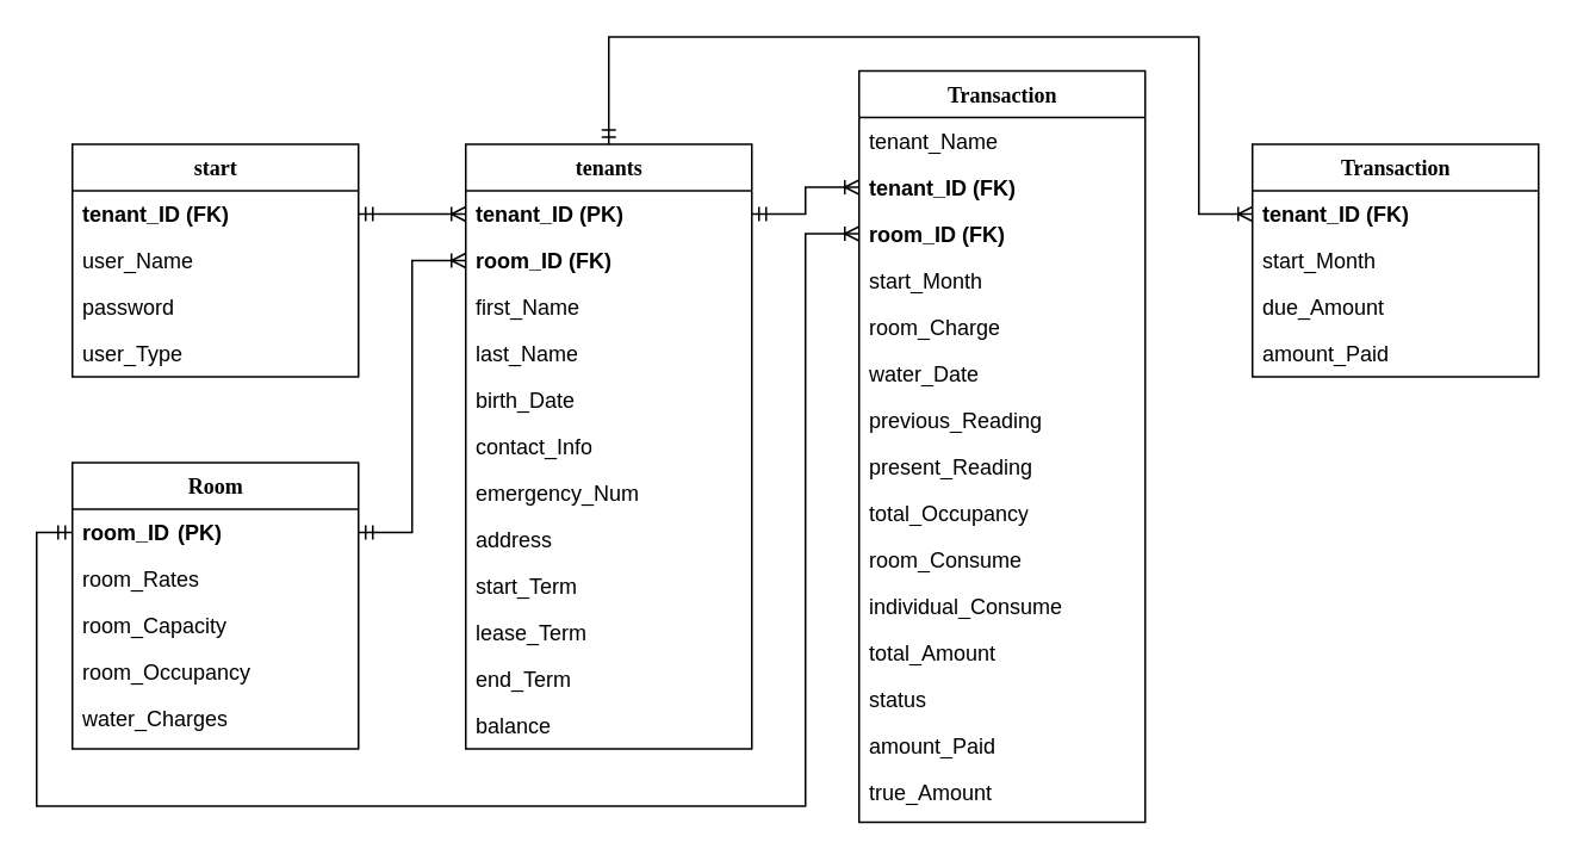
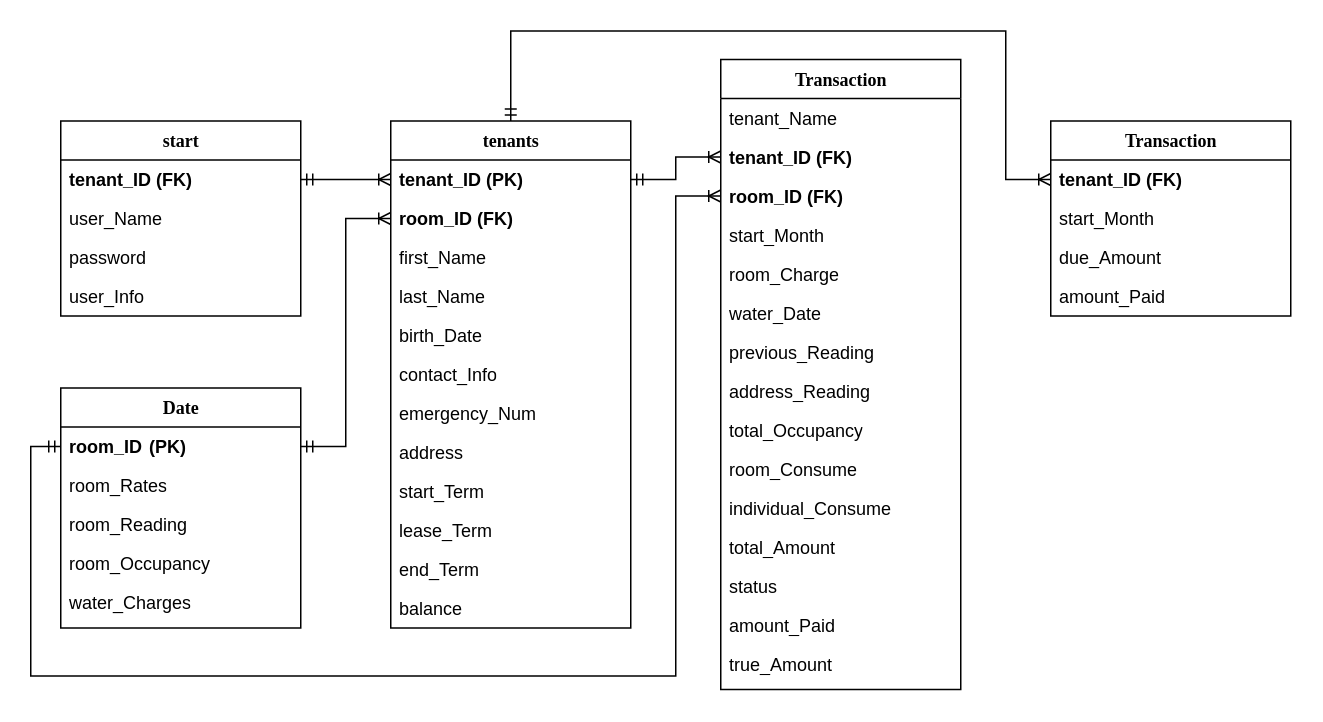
  <mxCell id="0" />
  <mxCell id="1" parent="0" />
  <mxCell id="2" value="start" style="swimlane;html=1;fontStyle=1;align=center;verticalAlign=top;childLayout=stackLayout;horizontal=1;startSize=26;horizontalStack=0;resizeParent=1;resizeLast=0;collapsible=1;marginBottom=0;swimlaneFillColor=#ffffff;rounded=0;shadow=0;comic=0;labelBackgroundColor=none;strokeWidth=1;fillColor=none;fontFamily=Verdana;fontSize=12" parent="1" vertex="1"><mxGeometry x="40" y="80" width="160" height="130" as="geometry" /></mxCell>
  <mxCell id="3" value="tenant_ID (FK)" style="text;html=1;strokeColor=none;fillColor=none;align=left;verticalAlign=top;spacingLeft=4;spacingRight=4;whiteSpace=wrap;overflow=hidden;rotatable=0;points=[[0,0.5],[1,0.5]];portConstraint=eastwest;fontStyle=1" parent="2" vertex="1"><mxGeometry y="26" width="160" height="26" as="geometry" /></mxCell>
  <mxCell id="4" value="user_Name" style="text;html=1;strokeColor=none;fillColor=none;align=left;verticalAlign=top;spacingLeft=4;spacingRight=4;whiteSpace=wrap;overflow=hidden;rotatable=0;points=[[0,0.5],[1,0.5]];portConstraint=eastwest;" parent="2" vertex="1"><mxGeometry y="52" width="160" height="26" as="geometry" /></mxCell>
  <mxCell id="5" value="password" style="text;html=1;strokeColor=none;fillColor=none;align=left;verticalAlign=top;spacingLeft=4;spacingRight=4;whiteSpace=wrap;overflow=hidden;rotatable=0;points=[[0,0.5],[1,0.5]];portConstraint=eastwest;" parent="2" vertex="1"><mxGeometry y="78" width="160" height="26" as="geometry" /></mxCell>
- <mxCell id="6" value="user_Type" style="text;html=1;strokeColor=none;fillColor=none;align=left;verticalAlign=top;spacingLeft=4;spacingRight=4;whiteSpace=wrap;overflow=hidden;rotatable=0;points=[[0,0.5],[1,0.5]];portConstraint=eastwest;" parent="2" vertex="1"><mxGeometry y="104" width="160" height="26" as="geometry" /></mxCell>
+ <mxCell id="6" value="user_Info" style="text;html=1;strokeColor=none;fillColor=none;align=left;verticalAlign=top;spacingLeft=4;spacingRight=4;whiteSpace=wrap;overflow=hidden;rotatable=0;points=[[0,0.5],[1,0.5]];portConstraint=eastwest;" parent="2" vertex="1"><mxGeometry y="104" width="160" height="26" as="geometry" /></mxCell>
  <mxCell id="7" style="edgeStyle=orthogonalEdgeStyle;rounded=0;orthogonalLoop=1;jettySize=auto;html=1;exitX=0.5;exitY=0;exitDx=0;exitDy=0;entryX=0;entryY=0.5;entryDx=0;entryDy=0;startArrow=ERmandOne;startFill=0;endArrow=ERoneToMany;endFill=0;" edge="1" parent="1" source="8" target="48"><mxGeometry relative="1" as="geometry"><Array as="points"><mxPoint x="340" y="20" /><mxPoint x="670" y="20" /><mxPoint x="670" y="119" /></Array></mxGeometry></mxCell>
  <mxCell id="8" value="tenants" style="swimlane;html=1;fontStyle=1;align=center;verticalAlign=top;childLayout=stackLayout;horizontal=1;startSize=26;horizontalStack=0;resizeParent=1;resizeLast=0;collapsible=1;marginBottom=0;swimlaneFillColor=#ffffff;rounded=0;shadow=0;comic=0;labelBackgroundColor=none;strokeWidth=1;fillColor=none;fontFamily=Verdana;fontSize=12" parent="1" vertex="1"><mxGeometry x="260" y="80" width="160" height="338" as="geometry"><mxRectangle x="430" y="83" width="90" height="30" as="alternateBounds" /></mxGeometry></mxCell>
  <mxCell id="9" value="tenant_ID (PK)" style="text;html=1;strokeColor=none;fillColor=none;align=left;verticalAlign=top;spacingLeft=4;spacingRight=4;whiteSpace=wrap;overflow=hidden;rotatable=0;points=[[0,0.5],[1,0.5]];portConstraint=eastwest;fontStyle=1" parent="8" vertex="1"><mxGeometry y="26" width="160" height="26" as="geometry" /></mxCell>
  <mxCell id="10" value="room_ID (FK)" style="text;html=1;strokeColor=none;fillColor=none;align=left;verticalAlign=top;spacingLeft=4;spacingRight=4;whiteSpace=wrap;overflow=hidden;rotatable=0;points=[[0,0.5],[1,0.5]];portConstraint=eastwest;fontStyle=1" parent="8" vertex="1"><mxGeometry y="52" width="160" height="26" as="geometry" /></mxCell>
  <mxCell id="11" value="first_Name" style="text;html=1;strokeColor=none;fillColor=none;align=left;verticalAlign=top;spacingLeft=4;spacingRight=4;whiteSpace=wrap;overflow=hidden;rotatable=0;points=[[0,0.5],[1,0.5]];portConstraint=eastwest;" parent="8" vertex="1"><mxGeometry y="78" width="160" height="26" as="geometry" /></mxCell>
  <mxCell id="12" value="last_Name" style="text;html=1;strokeColor=none;fillColor=none;align=left;verticalAlign=top;spacingLeft=4;spacingRight=4;whiteSpace=wrap;overflow=hidden;rotatable=0;points=[[0,0.5],[1,0.5]];portConstraint=eastwest;" parent="8" vertex="1"><mxGeometry y="104" width="160" height="26" as="geometry" /></mxCell>
  <mxCell id="13" value="birth_Date" style="text;html=1;strokeColor=none;fillColor=none;align=left;verticalAlign=top;spacingLeft=4;spacingRight=4;whiteSpace=wrap;overflow=hidden;rotatable=0;points=[[0,0.5],[1,0.5]];portConstraint=eastwest;" parent="8" vertex="1"><mxGeometry y="130" width="160" height="26" as="geometry" /></mxCell>
  <mxCell id="14" value="contact_Info" style="text;html=1;strokeColor=none;fillColor=none;align=left;verticalAlign=top;spacingLeft=4;spacingRight=4;whiteSpace=wrap;overflow=hidden;rotatable=0;points=[[0,0.5],[1,0.5]];portConstraint=eastwest;" parent="8" vertex="1"><mxGeometry y="156" width="160" height="26" as="geometry" /></mxCell>
  <mxCell id="15" value="emergency_Num" style="text;html=1;strokeColor=none;fillColor=none;align=left;verticalAlign=top;spacingLeft=4;spacingRight=4;whiteSpace=wrap;overflow=hidden;rotatable=0;points=[[0,0.5],[1,0.5]];portConstraint=eastwest;" parent="8" vertex="1"><mxGeometry y="182" width="160" height="26" as="geometry" /></mxCell>
  <mxCell id="16" value="address" style="text;html=1;strokeColor=none;fillColor=none;align=left;verticalAlign=top;spacingLeft=4;spacingRight=4;whiteSpace=wrap;overflow=hidden;rotatable=0;points=[[0,0.5],[1,0.5]];portConstraint=eastwest;" parent="8" vertex="1"><mxGeometry y="208" width="160" height="26" as="geometry" /></mxCell>
  <mxCell id="17" value="&lt;span style=&quot;font-weight: 400;&quot;&gt;start_Term&lt;/span&gt;" style="text;html=1;strokeColor=none;fillColor=none;align=left;verticalAlign=top;spacingLeft=4;spacingRight=4;whiteSpace=wrap;overflow=hidden;rotatable=0;points=[[0,0.5],[1,0.5]];portConstraint=eastwest;fontStyle=1" parent="8" vertex="1"><mxGeometry y="234" width="160" height="26" as="geometry" /></mxCell>
  <mxCell id="18" value="&lt;span style=&quot;font-weight: 400;&quot;&gt;lease_Term&lt;/span&gt;" style="text;html=1;strokeColor=none;fillColor=none;align=left;verticalAlign=top;spacingLeft=4;spacingRight=4;whiteSpace=wrap;overflow=hidden;rotatable=0;points=[[0,0.5],[1,0.5]];portConstraint=eastwest;fontStyle=1" parent="8" vertex="1"><mxGeometry y="260" width="160" height="26" as="geometry" /></mxCell>
  <mxCell id="19" value="&lt;span style=&quot;font-weight: 400;&quot;&gt;end_Term&lt;/span&gt;" style="text;html=1;strokeColor=none;fillColor=none;align=left;verticalAlign=top;spacingLeft=4;spacingRight=4;whiteSpace=wrap;overflow=hidden;rotatable=0;points=[[0,0.5],[1,0.5]];portConstraint=eastwest;fontStyle=1" parent="8" vertex="1"><mxGeometry y="286" width="160" height="26" as="geometry" /></mxCell>
  <mxCell id="20" value="&lt;span style=&quot;font-weight: 400;&quot;&gt;balance&lt;/span&gt;" style="text;html=1;strokeColor=none;fillColor=none;align=left;verticalAlign=top;spacingLeft=4;spacingRight=4;whiteSpace=wrap;overflow=hidden;rotatable=0;points=[[0,0.5],[1,0.5]];portConstraint=eastwest;fontStyle=1" vertex="1" parent="8"><mxGeometry y="312" width="160" height="26" as="geometry" /></mxCell>
- <mxCell id="21" value="Room" style="swimlane;html=1;fontStyle=1;align=center;verticalAlign=top;childLayout=stackLayout;horizontal=1;startSize=26;horizontalStack=0;resizeParent=1;resizeLast=0;collapsible=1;marginBottom=0;swimlaneFillColor=#ffffff;rounded=0;shadow=0;comic=0;labelBackgroundColor=none;strokeWidth=1;fillColor=none;fontFamily=Verdana;fontSize=12" parent="1" vertex="1"><mxGeometry x="40" y="258" width="160" height="160" as="geometry" /></mxCell>
+ <mxCell id="21" value="Date" style="swimlane;html=1;fontStyle=1;align=center;verticalAlign=top;childLayout=stackLayout;horizontal=1;startSize=26;horizontalStack=0;resizeParent=1;resizeLast=0;collapsible=1;marginBottom=0;swimlaneFillColor=#ffffff;rounded=0;shadow=0;comic=0;labelBackgroundColor=none;strokeWidth=1;fillColor=none;fontFamily=Verdana;fontSize=12" parent="1" vertex="1"><mxGeometry x="40" y="258" width="160" height="160" as="geometry" /></mxCell>
  <mxCell id="22" value="room_ID&lt;span style=&quot;white-space: pre;&quot;&gt;&#09;&lt;/span&gt;(PK)" style="text;html=1;strokeColor=none;fillColor=none;align=left;verticalAlign=top;spacingLeft=4;spacingRight=4;whiteSpace=wrap;overflow=hidden;rotatable=0;points=[[0,0.5],[1,0.5]];portConstraint=eastwest;fontStyle=1" parent="21" vertex="1"><mxGeometry y="26" width="160" height="26" as="geometry" /></mxCell>
  <mxCell id="23" value="room_Rates" style="text;html=1;strokeColor=none;fillColor=none;align=left;verticalAlign=top;spacingLeft=4;spacingRight=4;whiteSpace=wrap;overflow=hidden;rotatable=0;points=[[0,0.5],[1,0.5]];portConstraint=eastwest;" parent="21" vertex="1"><mxGeometry y="52" width="160" height="26" as="geometry" /></mxCell>
- <mxCell id="24" value="room_Capacity" style="text;html=1;strokeColor=none;fillColor=none;align=left;verticalAlign=top;spacingLeft=4;spacingRight=4;whiteSpace=wrap;overflow=hidden;rotatable=0;points=[[0,0.5],[1,0.5]];portConstraint=eastwest;" parent="21" vertex="1"><mxGeometry y="78" width="160" height="26" as="geometry" /></mxCell>
+ <mxCell id="24" value="room_Reading" style="text;html=1;strokeColor=none;fillColor=none;align=left;verticalAlign=top;spacingLeft=4;spacingRight=4;whiteSpace=wrap;overflow=hidden;rotatable=0;points=[[0,0.5],[1,0.5]];portConstraint=eastwest;" parent="21" vertex="1"><mxGeometry y="78" width="160" height="26" as="geometry" /></mxCell>
  <mxCell id="25" value="room_Occupancy" style="text;html=1;strokeColor=none;fillColor=none;align=left;verticalAlign=top;spacingLeft=4;spacingRight=4;whiteSpace=wrap;overflow=hidden;rotatable=0;points=[[0,0.5],[1,0.5]];portConstraint=eastwest;" parent="21" vertex="1"><mxGeometry y="104" width="160" height="26" as="geometry" /></mxCell>
  <mxCell id="26" value="water_Charges" style="text;html=1;strokeColor=none;fillColor=none;align=left;verticalAlign=top;spacingLeft=4;spacingRight=4;whiteSpace=wrap;overflow=hidden;rotatable=0;points=[[0,0.5],[1,0.5]];portConstraint=eastwest;" parent="21" vertex="1"><mxGeometry y="130" width="160" height="26" as="geometry" /></mxCell>
  <mxCell id="27" style="edgeStyle=orthogonalEdgeStyle;rounded=0;orthogonalLoop=1;jettySize=auto;html=1;exitX=1;exitY=0.5;exitDx=0;exitDy=0;entryX=0;entryY=0.5;entryDx=0;entryDy=0;startArrow=ERmandOne;startFill=0;endArrow=ERoneToMany;endFill=0;" parent="1" source="3" target="9" edge="1"><mxGeometry relative="1" as="geometry" /></mxCell>
  <mxCell id="28" value="Transaction" style="swimlane;html=1;fontStyle=1;align=center;verticalAlign=top;childLayout=stackLayout;horizontal=1;startSize=26;horizontalStack=0;resizeParent=1;resizeLast=0;collapsible=1;marginBottom=0;swimlaneFillColor=#ffffff;rounded=0;shadow=0;comic=0;labelBackgroundColor=none;strokeWidth=1;fillColor=none;fontFamily=Verdana;fontSize=12" parent="1" vertex="1"><mxGeometry x="480" y="39" width="160" height="420" as="geometry" /></mxCell>
  <mxCell id="29" value="tenant_Name" style="text;html=1;strokeColor=none;fillColor=none;align=left;verticalAlign=top;spacingLeft=4;spacingRight=4;whiteSpace=wrap;overflow=hidden;rotatable=0;points=[[0,0.5],[1,0.5]];portConstraint=eastwest;" vertex="1" parent="28"><mxGeometry y="26" width="160" height="26" as="geometry" /></mxCell>
  <mxCell id="30" value="tenant_ID (FK)" style="text;html=1;strokeColor=none;fillColor=none;align=left;verticalAlign=top;spacingLeft=4;spacingRight=4;whiteSpace=wrap;overflow=hidden;rotatable=0;points=[[0,0.5],[1,0.5]];portConstraint=eastwest;fontStyle=1" parent="28" vertex="1"><mxGeometry y="52" width="160" height="26" as="geometry" /></mxCell>
  <mxCell id="31" value="room_ID (FK)" style="text;html=1;strokeColor=none;fillColor=none;align=left;verticalAlign=top;spacingLeft=4;spacingRight=4;whiteSpace=wrap;overflow=hidden;rotatable=0;points=[[0,0.5],[1,0.5]];portConstraint=eastwest;fontStyle=1" vertex="1" parent="28"><mxGeometry y="78" width="160" height="26" as="geometry" /></mxCell>
  <mxCell id="32" value="start_Month" style="text;html=1;strokeColor=none;fillColor=none;align=left;verticalAlign=top;spacingLeft=4;spacingRight=4;whiteSpace=wrap;overflow=hidden;rotatable=0;points=[[0,0.5],[1,0.5]];portConstraint=eastwest;" parent="28" vertex="1"><mxGeometry y="104" width="160" height="26" as="geometry" /></mxCell>
  <mxCell id="33" value="room_Charge" style="text;html=1;strokeColor=none;fillColor=none;align=left;verticalAlign=top;spacingLeft=4;spacingRight=4;whiteSpace=wrap;overflow=hidden;rotatable=0;points=[[0,0.5],[1,0.5]];portConstraint=eastwest;" vertex="1" parent="28"><mxGeometry y="130" width="160" height="26" as="geometry" /></mxCell>
  <mxCell id="34" value="water_Date" style="text;html=1;strokeColor=none;fillColor=none;align=left;verticalAlign=top;spacingLeft=4;spacingRight=4;whiteSpace=wrap;overflow=hidden;rotatable=0;points=[[0,0.5],[1,0.5]];portConstraint=eastwest;" parent="28" vertex="1"><mxGeometry y="156" width="160" height="26" as="geometry" /></mxCell>
  <mxCell id="35" value="previous_Reading" style="text;html=1;strokeColor=none;fillColor=none;align=left;verticalAlign=top;spacingLeft=4;spacingRight=4;whiteSpace=wrap;overflow=hidden;rotatable=0;points=[[0,0.5],[1,0.5]];portConstraint=eastwest;" vertex="1" parent="28"><mxGeometry y="182" width="160" height="26" as="geometry" /></mxCell>
- <mxCell id="36" value="present_Reading" style="text;html=1;strokeColor=none;fillColor=none;align=left;verticalAlign=top;spacingLeft=4;spacingRight=4;whiteSpace=wrap;overflow=hidden;rotatable=0;points=[[0,0.5],[1,0.5]];portConstraint=eastwest;" vertex="1" parent="28"><mxGeometry y="208" width="160" height="26" as="geometry" /></mxCell>
+ <mxCell id="36" value="address_Reading" style="text;html=1;strokeColor=none;fillColor=none;align=left;verticalAlign=top;spacingLeft=4;spacingRight=4;whiteSpace=wrap;overflow=hidden;rotatable=0;points=[[0,0.5],[1,0.5]];portConstraint=eastwest;" vertex="1" parent="28"><mxGeometry y="208" width="160" height="26" as="geometry" /></mxCell>
  <mxCell id="37" value="total_Occupancy" style="text;html=1;strokeColor=none;fillColor=none;align=left;verticalAlign=top;spacingLeft=4;spacingRight=4;whiteSpace=wrap;overflow=hidden;rotatable=0;points=[[0,0.5],[1,0.5]];portConstraint=eastwest;" vertex="1" parent="28"><mxGeometry y="234" width="160" height="26" as="geometry" /></mxCell>
  <mxCell id="38" value="room_Consume" style="text;html=1;strokeColor=none;fillColor=none;align=left;verticalAlign=top;spacingLeft=4;spacingRight=4;whiteSpace=wrap;overflow=hidden;rotatable=0;points=[[0,0.5],[1,0.5]];portConstraint=eastwest;" vertex="1" parent="28"><mxGeometry y="260" width="160" height="26" as="geometry" /></mxCell>
  <mxCell id="39" value="individual_Consume" style="text;html=1;strokeColor=none;fillColor=none;align=left;verticalAlign=top;spacingLeft=4;spacingRight=4;whiteSpace=wrap;overflow=hidden;rotatable=0;points=[[0,0.5],[1,0.5]];portConstraint=eastwest;" vertex="1" parent="28"><mxGeometry y="286" width="160" height="26" as="geometry" /></mxCell>
  <mxCell id="40" value="total_Amount" style="text;html=1;strokeColor=none;fillColor=none;align=left;verticalAlign=top;spacingLeft=4;spacingRight=4;whiteSpace=wrap;overflow=hidden;rotatable=0;points=[[0,0.5],[1,0.5]];portConstraint=eastwest;" vertex="1" parent="28"><mxGeometry y="312" width="160" height="26" as="geometry" /></mxCell>
  <mxCell id="41" value="status" style="text;html=1;strokeColor=none;fillColor=none;align=left;verticalAlign=top;spacingLeft=4;spacingRight=4;whiteSpace=wrap;overflow=hidden;rotatable=0;points=[[0,0.5],[1,0.5]];portConstraint=eastwest;" vertex="1" parent="28"><mxGeometry y="338" width="160" height="26" as="geometry" /></mxCell>
  <mxCell id="42" value="amount_Paid" style="text;html=1;strokeColor=none;fillColor=none;align=left;verticalAlign=top;spacingLeft=4;spacingRight=4;whiteSpace=wrap;overflow=hidden;rotatable=0;points=[[0,0.5],[1,0.5]];portConstraint=eastwest;" vertex="1" parent="28"><mxGeometry y="364" width="160" height="26" as="geometry" /></mxCell>
  <mxCell id="43" value="true_Amount" style="text;html=1;strokeColor=none;fillColor=none;align=left;verticalAlign=top;spacingLeft=4;spacingRight=4;whiteSpace=wrap;overflow=hidden;rotatable=0;points=[[0,0.5],[1,0.5]];portConstraint=eastwest;" vertex="1" parent="28"><mxGeometry y="390" width="160" height="26" as="geometry" /></mxCell>
  <mxCell id="44" style="edgeStyle=orthogonalEdgeStyle;rounded=0;orthogonalLoop=1;jettySize=auto;html=1;entryX=0;entryY=0.5;entryDx=0;entryDy=0;startArrow=ERmandOne;startFill=0;endArrow=ERoneToMany;endFill=0;" edge="1" parent="1" source="22" target="10"><mxGeometry relative="1" as="geometry" /></mxCell>
  <mxCell id="45" style="edgeStyle=orthogonalEdgeStyle;rounded=0;orthogonalLoop=1;jettySize=auto;html=1;exitX=1;exitY=0.5;exitDx=0;exitDy=0;entryX=0;entryY=0.5;entryDx=0;entryDy=0;startArrow=ERmandOne;startFill=0;endArrow=ERoneToMany;endFill=0;" edge="1" parent="1" source="9" target="30"><mxGeometry relative="1" as="geometry" /></mxCell>
  <mxCell id="46" style="edgeStyle=orthogonalEdgeStyle;rounded=0;orthogonalLoop=1;jettySize=auto;html=1;entryX=0;entryY=0.5;entryDx=0;entryDy=0;startArrow=ERmandOne;startFill=0;endArrow=ERoneToMany;endFill=0;exitX=0;exitY=0.5;exitDx=0;exitDy=0;" edge="1" parent="1" source="22" target="31"><mxGeometry relative="1" as="geometry"><Array as="points"><mxPoint x="20" y="297" /><mxPoint x="20" y="450" /><mxPoint x="450" y="450" /><mxPoint x="450" y="130" /></Array></mxGeometry></mxCell>
  <mxCell id="47" value="Transaction" style="swimlane;html=1;fontStyle=1;align=center;verticalAlign=top;childLayout=stackLayout;horizontal=1;startSize=26;horizontalStack=0;resizeParent=1;resizeLast=0;collapsible=1;marginBottom=0;swimlaneFillColor=#ffffff;rounded=0;shadow=0;comic=0;labelBackgroundColor=none;strokeWidth=1;fillColor=none;fontFamily=Verdana;fontSize=12" vertex="1" parent="1"><mxGeometry x="700" y="80" width="160" height="130" as="geometry" /></mxCell>
  <mxCell id="48" value="tenant_ID (FK)" style="text;html=1;strokeColor=none;fillColor=none;align=left;verticalAlign=top;spacingLeft=4;spacingRight=4;whiteSpace=wrap;overflow=hidden;rotatable=0;points=[[0,0.5],[1,0.5]];portConstraint=eastwest;fontStyle=1" vertex="1" parent="47"><mxGeometry y="26" width="160" height="26" as="geometry" /></mxCell>
  <mxCell id="49" value="start_Month" style="text;html=1;strokeColor=none;fillColor=none;align=left;verticalAlign=top;spacingLeft=4;spacingRight=4;whiteSpace=wrap;overflow=hidden;rotatable=0;points=[[0,0.5],[1,0.5]];portConstraint=eastwest;" vertex="1" parent="47"><mxGeometry y="52" width="160" height="26" as="geometry" /></mxCell>
  <mxCell id="50" value="due_Amount" style="text;html=1;strokeColor=none;fillColor=none;align=left;verticalAlign=top;spacingLeft=4;spacingRight=4;whiteSpace=wrap;overflow=hidden;rotatable=0;points=[[0,0.5],[1,0.5]];portConstraint=eastwest;" vertex="1" parent="47"><mxGeometry y="78" width="160" height="26" as="geometry" /></mxCell>
  <mxCell id="51" value="amount_Paid" style="text;html=1;strokeColor=none;fillColor=none;align=left;verticalAlign=top;spacingLeft=4;spacingRight=4;whiteSpace=wrap;overflow=hidden;rotatable=0;points=[[0,0.5],[1,0.5]];portConstraint=eastwest;" vertex="1" parent="47"><mxGeometry y="104" width="160" height="26" as="geometry" /></mxCell>
